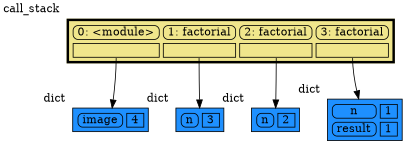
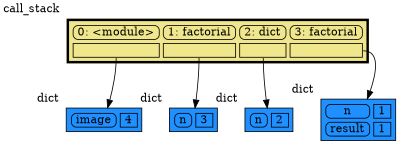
  digraph {
    node [shape=plaintext xlabel=dict]
    edge [style=solid headport=table]
    n1 [label=< <TABLE BORDER="1" CELLBORDER="1" CELLSPACING="5" CELLPADDING="0" BGCOLOR="dodgerblue1" PORT="table">     <TR><TD BORDER="1" STYLE="ROUNDED"> image </TD><TD BORDER="1"> 4 </TD></TR> </TABLE> >]
    n2 [label=< <TABLE BORDER="1" CELLBORDER="1" CELLSPACING="5" CELLPADDING="0" BGCOLOR="dodgerblue1" PORT="table">     <TR><TD BORDER="1" STYLE="ROUNDED"> n </TD><TD BORDER="1"> 3 </TD></TR> </TABLE> >]
    n3 [label=< <TABLE BORDER="1" CELLBORDER="1" CELLSPACING="5" CELLPADDING="0" BGCOLOR="dodgerblue1" PORT="table">     <TR><TD BORDER="1" STYLE="ROUNDED"> n </TD><TD BORDER="1"> 2 </TD></TR> </TABLE> >]
    n4 [label=< <TABLE BORDER="1" CELLBORDER="1" CELLSPACING="5" CELLPADDING="0" BGCOLOR="dodgerblue1" PORT="table">     <TR><TD BORDER="1" STYLE="ROUNDED"> n </TD><TD BORDER="1"> 1 </TD></TR>     <TR><TD BORDER="1" STYLE="ROUNDED"> result </TD><TD BORDER="1"> 1 </TD></TR> </TABLE> >]
-   n5 [label=< <TABLE BORDER="3" CELLBORDER="1" CELLSPACING="5" CELLPADDING="0" BGCOLOR="khaki" PORT="table">     <TR><TD BORDER="1" STYLE="ROUNDED"> 0: &lt;module&gt; </TD><TD BORDER="1" STYLE="ROUNDED"> 1: factorial </TD><TD BORDER="1" STYLE="ROUNDED"> 2: factorial </TD><TD BORDER="1" STYLE="ROUNDED"> 3: factorial </TD></TR>     <TR><TD BORDER="1" PORT="ref0"> </TD><TD BORDER="1" PORT="ref1"> </TD><TD BORDER="1" PORT="ref2"> </TD><TD BORDER="1" PORT="ref3"> </TD></TR> </TABLE> > xlabel=call_stack]
+   n5 [label=< <TABLE BORDER="3" CELLBORDER="1" CELLSPACING="5" CELLPADDING="0" BGCOLOR="khaki" PORT="table">     <TR><TD BORDER="1" STYLE="ROUNDED"> 0: &lt;module&gt; </TD><TD BORDER="1" STYLE="ROUNDED"> 1: factorial </TD><TD BORDER="1" STYLE="ROUNDED"> 2: dict </TD><TD BORDER="1" STYLE="ROUNDED"> 3: factorial </TD></TR>     <TR><TD BORDER="1" PORT="ref0"> </TD><TD BORDER="1" PORT="ref1"> </TD><TD BORDER="1" PORT="ref2"> </TD><TD BORDER="1" PORT="ref3"> </TD></TR> </TABLE> > xlabel=call_stack]
    subgraph sub_1 {
      rank=same
      n1
      n2
      n3
      n4
    }
    n1 -> n2 [style=invis weight=10 headport=""]
    n2 -> n3 [style=invis weight=10 headport=""]
    n3 -> n4 [style=invis weight=10 headport=""]
    n5 -> n1 [tailport=ref0]
    n5 -> n2 [tailport=ref1]
    n5 -> n3 [tailport=ref2]
    n5 -> n4 [tailport=ref3]
  }
